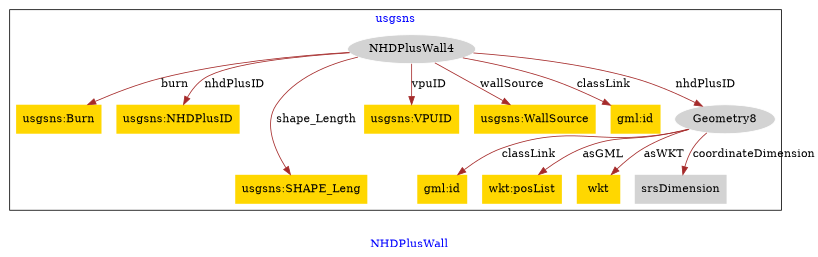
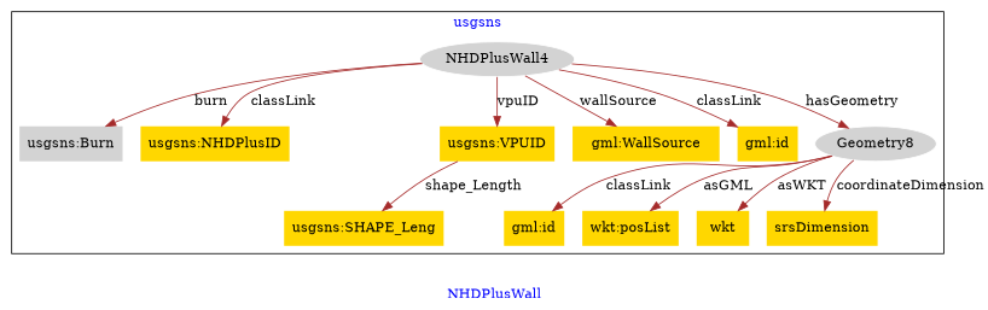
  digraph {
    fontcolor=blue
    label=NHDPlusWall
    remincross=true
    node [fillcolor=gold style=filled shape=plaintext]
    edge [color=brown fontcolor=black]
    n1 [color=white fillcolor=lightgray label=NHDPlusWall4 shape=""]
-   n2 [label="usgsns:Burn"]
+   n2 [fillcolor=lightgray label="usgsns:Burn"]
    n3 [label="usgsns:NHDPlusID"]
    n4 [label="usgsns:SHAPE_Leng"]
    n5 [label="usgsns:VPUID"]
-   n6 [label="usgsns:WallSource"]
+   n6 [label="gml:WallSource"]
    n7 [label="gml:id"]
    n8 [color=white fillcolor=lightgray label=Geometry8 shape=""]
    n9 [label="gml:id"]
    n10 [label="wkt:posList"]
    n11 [label=wkt]
-   n12 [fillcolor=lightgray label=srsDimension]
+   n12 [label=srsDimension]
    subgraph cluster_1 {
      label=usgsns
      n1
      n2
      n3
      n4
      n5
      n6
      n7
      n8
      n9
      n10
      n11
      n12
    }
    n1 -> n2 [label=burn]
-   n1 -> n3 [label=nhdPlusID]
-   n1 -> n4 [label=shape_Length]
+   n1 -> n3 [label=classLink]
+   n5 -> n4 [label=shape_Length]
    n1 -> n5 [label=vpuID]
    n1 -> n6 [label=wallSource]
    n1 -> n7 [label=classLink]
-   n1 -> n8 [label=nhdPlusID]
+   n1 -> n8 [label=hasGeometry]
    n8 -> n9 [label=classLink]
    n8 -> n10 [label=asGML]
    n8 -> n11 [label=asWKT]
    n8 -> n12 [label=coordinateDimension]
  }
